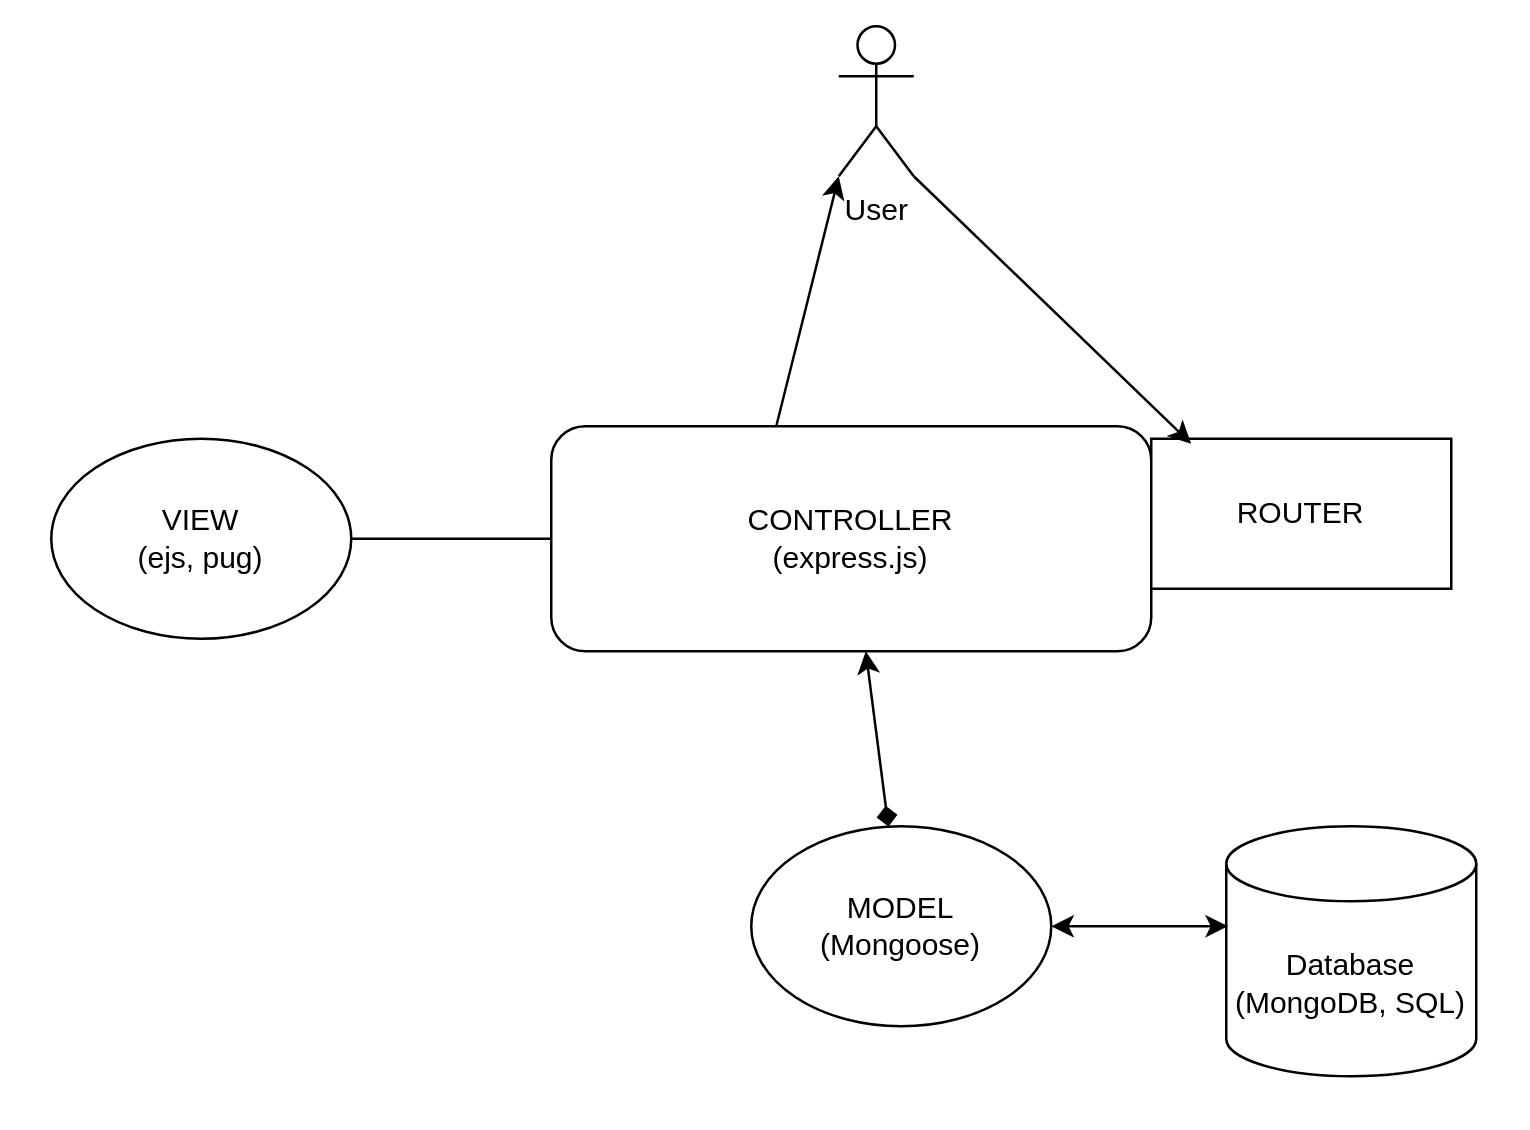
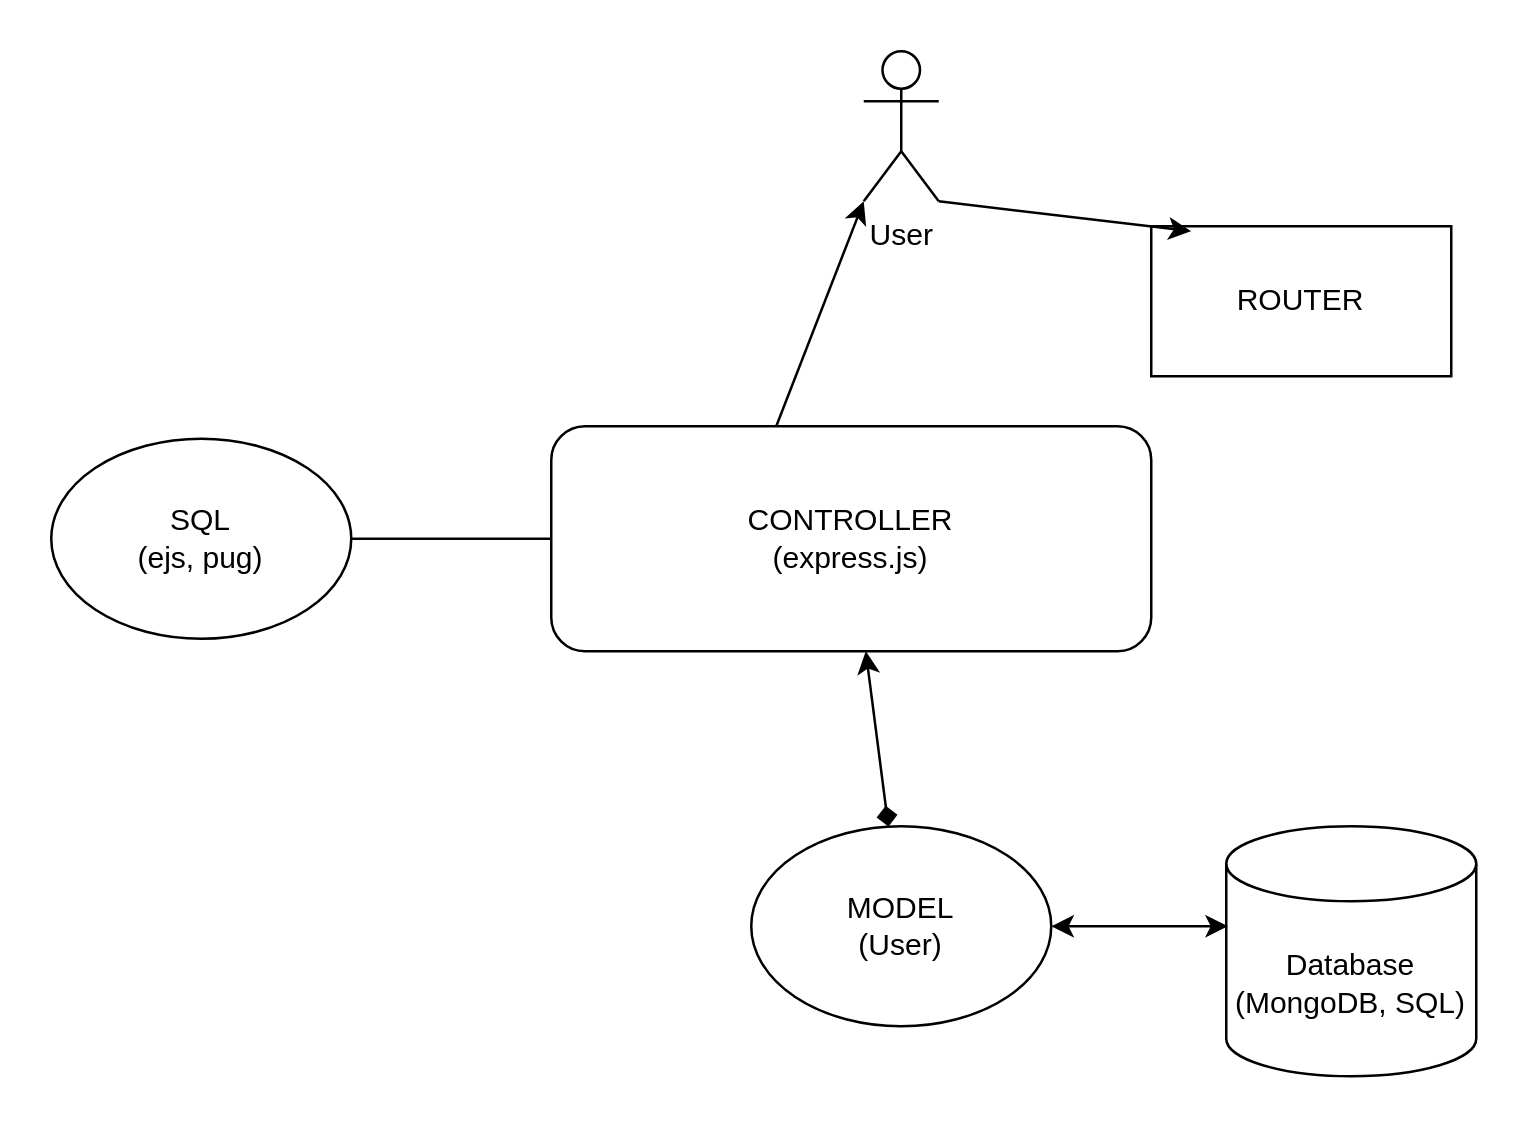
  <mxCell id="0" />
  <mxCell id="1" parent="0" />
  <mxCell id="2" value="CONTROLLER&lt;div&gt;(express.js)&lt;/div&gt;" style="rounded=1;whiteSpace=wrap;html=1;" vertex="1" parent="1"><mxGeometry x="220" y="170" width="240" height="90" as="geometry" /></mxCell>
  <mxCell id="3" value="Database&lt;div&gt;(MongoDB, SQL)&lt;/div&gt;" style="shape=cylinder3;whiteSpace=wrap;html=1;boundedLbl=1;backgroundOutline=1;size=15;" vertex="1" parent="1"><mxGeometry x="490" y="330" width="100" height="100" as="geometry" /></mxCell>
- <mxCell id="4" value="MODEL&lt;div&gt;(Mongoose)&lt;/div&gt;" style="ellipse;whiteSpace=wrap;html=1;" vertex="1" parent="1"><mxGeometry x="300" y="330" width="120" height="80" as="geometry" /></mxCell>
+ <mxCell id="4" value="MODEL&lt;div&gt;(User)&lt;/div&gt;" style="ellipse;whiteSpace=wrap;html=1;" vertex="1" parent="1"><mxGeometry x="300" y="330" width="120" height="80" as="geometry" /></mxCell>
  <mxCell id="5" style="edgeStyle=orthogonalEdgeStyle;rounded=0;orthogonalLoop=1;jettySize=auto;html=1;exitX=1;exitY=0.5;exitDx=0;exitDy=0;endArrow=none;" edge="1" parent="1" source="6" target="2"><mxGeometry relative="1" as="geometry" /></mxCell>
- <mxCell id="6" value="VIEW&lt;div&gt;(ejs, pug)&lt;/div&gt;" style="ellipse;whiteSpace=wrap;html=1;" vertex="1" parent="1"><mxGeometry x="20" y="175" width="120" height="80" as="geometry" /></mxCell>
- <mxCell id="7" value="User" style="shape=umlActor;verticalLabelPosition=bottom;verticalAlign=top;html=1;outlineConnect=0;" vertex="1" parent="1"><mxGeometry x="335" y="10" width="30" height="60" as="geometry" /></mxCell>
- <mxCell id="8" value="ROUTER" style="rounded=0;whiteSpace=wrap;html=1;" vertex="1" parent="1"><mxGeometry x="460" y="175" width="120" height="60" as="geometry" /></mxCell>
+ <mxCell id="6" value="SQL&lt;div&gt;(ejs, pug)&lt;/div&gt;" style="ellipse;whiteSpace=wrap;html=1;" vertex="1" parent="1"><mxGeometry x="20" y="175" width="120" height="80" as="geometry" /></mxCell>
+ <mxCell id="7" value="User" style="shape=umlActor;verticalLabelPosition=bottom;verticalAlign=top;html=1;outlineConnect=0;" vertex="1" parent="1"><mxGeometry x="345" y="20" width="30" height="60" as="geometry" /></mxCell>
+ <mxCell id="8" value="ROUTER" style="rounded=0;whiteSpace=wrap;html=1;" vertex="1" parent="1"><mxGeometry x="460" y="90" width="120" height="60" as="geometry" /></mxCell>
  <mxCell id="9" value="" style="endArrow=diamond;startArrow=classic;html=1;rounded=0;" edge="1" parent="1" source="2" target="4"><mxGeometry width="50" height="50" relative="1" as="geometry"><mxPoint x="350" y="270" as="sourcePoint" /><mxPoint x="350" y="320" as="targetPoint" /></mxGeometry></mxCell>
  <mxCell id="10" value="" style="endArrow=classic;startArrow=classic;html=1;rounded=0;" edge="1" parent="1" source="4"><mxGeometry width="50" height="50" relative="1" as="geometry"><mxPoint x="420" y="420" as="sourcePoint" /><mxPoint x="490.711" y="370" as="targetPoint" /></mxGeometry></mxCell>
  <mxCell id="11" value="" style="endArrow=classic;html=1;rounded=0;entryX=0.133;entryY=0.033;entryDx=0;entryDy=0;entryPerimeter=0;exitX=1;exitY=1;exitDx=0;exitDy=0;exitPerimeter=0;" edge="1" parent="1" source="7" target="8"><mxGeometry width="50" height="50" relative="1" as="geometry"><mxPoint x="350" y="130" as="sourcePoint" /><mxPoint x="400" y="80" as="targetPoint" /></mxGeometry></mxCell>
  <mxCell id="12" value="" style="endArrow=classic;html=1;rounded=0;entryX=0;entryY=1;entryDx=0;entryDy=0;entryPerimeter=0;" edge="1" parent="1" target="7"><mxGeometry width="50" height="50" relative="1" as="geometry"><mxPoint x="310" y="170" as="sourcePoint" /><mxPoint x="360" y="120" as="targetPoint" /></mxGeometry></mxCell>
